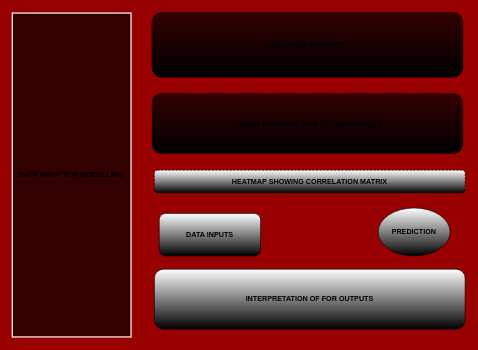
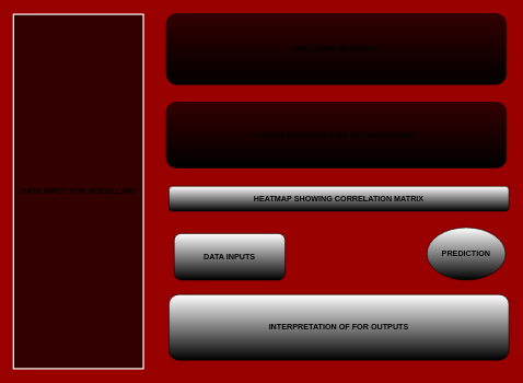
  <mxCell id="0" />
  <mxCell id="1" parent="0" />
  <mxCell id="2" value="&lt;b&gt;DATA INPUT FOR MODELLING&lt;/b&gt;" style="rounded=0;whiteSpace=wrap;html=1;fillColor=#330000;strokeColor=#FFFFFF;strokeWidth=2;gradientColor=none;gradientDirection=east;" vertex="1" parent="1"><mxGeometry x="20" y="21" width="198" height="540" as="geometry" /></mxCell>
  <mxCell id="3" value="&lt;b&gt;WELCOME MESSAGE&lt;/b&gt;" style="rounded=1;whiteSpace=wrap;html=1;strokeWidth=1;fillColor=#330000;gradientColor=default;" vertex="1" parent="1"><mxGeometry x="253" y="20" width="518" height="108" as="geometry" /></mxCell>
- <mxCell id="4" value="&lt;b&gt;A BRIEF INTRODUCTION OF THE PROJECT&lt;/b&gt;" style="rounded=1;whiteSpace=wrap;html=1;fillColor=#330000;gradientColor=default;dashed=1;" vertex="1" parent="1"><mxGeometry x="253" y="155" width="518" height="100" as="geometry" /></mxCell>
- <mxCell id="5" value="&lt;b&gt;HEATMAP SHOWING CORRELATION MATRIX&lt;/b&gt;" style="rounded=1;whiteSpace=wrap;html=1;gradientColor=default;dashed=1;" vertex="1" parent="1"><mxGeometry x="257" y="283" width="518" height="38" as="geometry" /></mxCell>
+ <mxCell id="4" value="&lt;b&gt;A BRIEF INTRODUCTION OF THE PROJECT&lt;/b&gt;" style="rounded=1;whiteSpace=wrap;html=1;fillColor=#330000;gradientColor=default;" vertex="1" parent="1"><mxGeometry x="253" y="155" width="518" height="100" as="geometry" /></mxCell>
+ <mxCell id="5" value="&lt;b&gt;HEATMAP SHOWING CORRELATION MATRIX&lt;/b&gt;" style="rounded=1;whiteSpace=wrap;html=1;gradientColor=default;" vertex="1" parent="1"><mxGeometry x="257" y="283" width="518" height="38" as="geometry" /></mxCell>
  <mxCell id="6" value="&lt;b&gt;DATA INPUTS&lt;/b&gt;" style="rounded=1;whiteSpace=wrap;html=1;gradientColor=default;" vertex="1" parent="1"><mxGeometry x="265" y="355" width="169" height="71" as="geometry" /></mxCell>
- <mxCell id="7" value="&lt;b&gt;PREDICTION&lt;/b&gt;" style="ellipse;whiteSpace=wrap;html=1;gradientColor=default;" vertex="1" parent="1"><mxGeometry x="630" y="346" width="120" height="80" as="geometry" /></mxCell>
+ <mxCell id="7" value="&lt;b&gt;PREDICTION&lt;/b&gt;" style="ellipse;whiteSpace=wrap;html=1;gradientColor=default;" vertex="1" parent="1"><mxGeometry x="650" y="346" width="120" height="80" as="geometry" /></mxCell>
  <mxCell id="8" value="&lt;b&gt;INTERPRETATION OF FOR OUTPUTS&lt;/b&gt;" style="rounded=1;whiteSpace=wrap;html=1;gradientColor=default;" vertex="1" parent="1"><mxGeometry x="257" y="448" width="518" height="100" as="geometry" /></mxCell>
